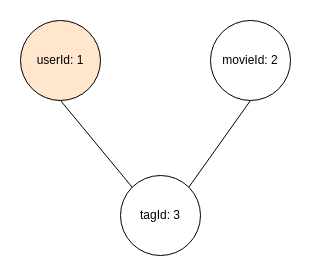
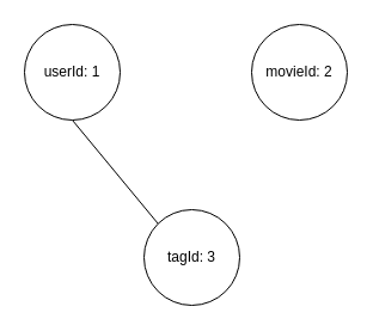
  <mxCell id="0" />
  <mxCell id="1" parent="0" />
  <mxCell id="2" style="rounded=0;orthogonalLoop=1;jettySize=auto;html=1;exitX=0.5;exitY=1;exitDx=0;exitDy=0;entryX=0;entryY=0;entryDx=0;entryDy=0;endArrow=none;endFill=0;" edge="1" parent="1" source="3" target="6"><mxGeometry relative="1" as="geometry" /></mxCell>
- <mxCell id="3" value="userId: 1" style="ellipse;whiteSpace=wrap;html=1;aspect=fixed;fillColor=#ffe6cc;" vertex="1" parent="1"><mxGeometry x="20" y="20" width="80" height="80" as="geometry" /></mxCell>
- <mxCell id="4" style="edgeStyle=none;rounded=0;orthogonalLoop=1;jettySize=auto;html=1;exitX=0.5;exitY=1;exitDx=0;exitDy=0;entryX=1;entryY=0;entryDx=0;entryDy=0;endArrow=none;endFill=0;" edge="1" parent="1" source="5" target="6"><mxGeometry relative="1" as="geometry" /></mxCell>
+ <mxCell id="3" value="userId: 1" style="ellipse;whiteSpace=wrap;html=1;aspect=fixed;" vertex="1" parent="1"><mxGeometry x="20" y="20" width="80" height="80" as="geometry" /></mxCell>
  <mxCell id="5" value="movieId: 2" style="ellipse;whiteSpace=wrap;html=1;aspect=fixed;" vertex="1" parent="1"><mxGeometry x="210" y="20" width="80" height="80" as="geometry" /></mxCell>
  <mxCell id="6" value="tagId: 3" style="ellipse;whiteSpace=wrap;html=1;aspect=fixed;" vertex="1" parent="1"><mxGeometry x="120" y="175" width="80" height="80" as="geometry" /></mxCell>
